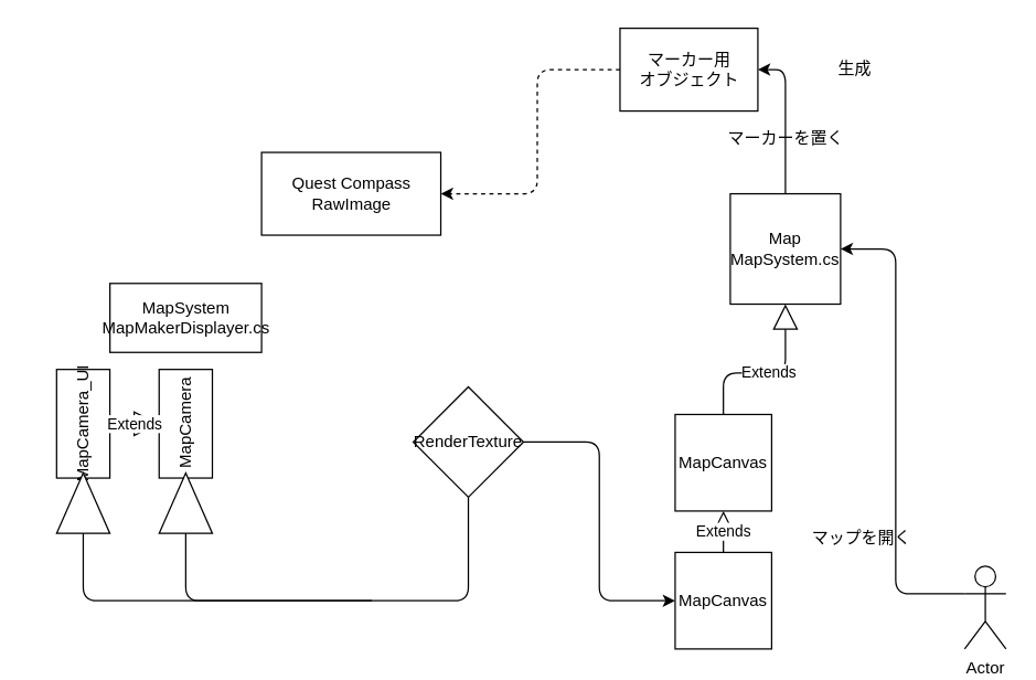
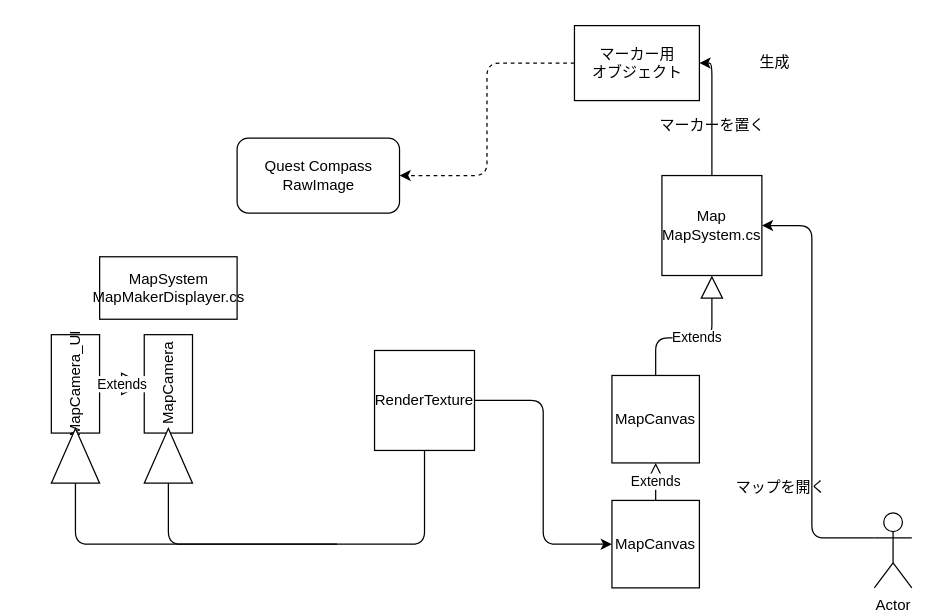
  <mxCell id="0" />
  <mxCell id="1" parent="0" />
  <mxCell id="2" value="MapSystem&lt;br&gt;MapMakerDisplayer.cs" style="html=1;" vertex="1" parent="1"><mxGeometry x="79" y="205" width="110" height="50" as="geometry" /></mxCell>
  <mxCell id="3" value="Actor" style="shape=umlActor;verticalLabelPosition=bottom;verticalAlign=top;html=1;" vertex="1" parent="1"><mxGeometry x="699" y="410" width="30" height="60" as="geometry" /></mxCell>
  <mxCell id="4" value="" style="group" vertex="1" connectable="0" parent="1"><mxGeometry x="99" y="285" width="70" height="70" as="geometry" /></mxCell>
  <mxCell id="5" value="MapCamera" style="rounded=0;whiteSpace=wrap;html=1;rotation=-90;" vertex="1" parent="4"><mxGeometry x="-4.375" y="2.414" width="78.75" height="38.621" as="geometry" /></mxCell>
  <mxCell id="6" value="" style="triangle;whiteSpace=wrap;html=1;rotation=-90;" vertex="1" parent="1"><mxGeometry x="112.125" y="345.001" width="43.75" height="38.621" as="geometry" /></mxCell>
  <mxCell id="7" value="Map&lt;br&gt;MapSystem.cs" style="whiteSpace=wrap;html=1;aspect=fixed;" vertex="1" parent="1"><mxGeometry x="529" y="140" width="80" height="80" as="geometry" /></mxCell>
  <mxCell id="8" value="" style="edgeStyle=elbowEdgeStyle;elbow=horizontal;endArrow=classic;html=1;exitX=0;exitY=0.333;exitDx=0;exitDy=0;exitPerimeter=0;entryX=1;entryY=0.5;entryDx=0;entryDy=0;" edge="1" parent="1" source="3" target="7"><mxGeometry width="50" height="50" relative="1" as="geometry"><mxPoint x="539" y="430" as="sourcePoint" /><mxPoint x="589" y="380" as="targetPoint" /><Array as="points"><mxPoint x="649" y="210" /><mxPoint x="569" y="400" /></Array></mxGeometry></mxCell>
  <mxCell id="9" value="マップを開く" style="text;html=1;align=center;verticalAlign=middle;resizable=0;points=[];autosize=1;strokeColor=none;fillColor=none;" vertex="1" parent="1"><mxGeometry x="579" y="380" width="90" height="20" as="geometry" /></mxCell>
  <mxCell id="10" value="" style="edgeStyle=elbowEdgeStyle;elbow=horizontal;endArrow=classic;html=1;exitX=1;exitY=0.5;exitDx=0;exitDy=0;entryX=0;entryY=0.5;entryDx=0;entryDy=0;startArrow=none;" edge="1" parent="1" source="15" target="13"><mxGeometry width="50" height="50" relative="1" as="geometry"><mxPoint x="299" y="350" as="sourcePoint" /><mxPoint x="349" y="300" as="targetPoint" /></mxGeometry></mxCell>
  <mxCell id="11" value="MapCanvas" style="whiteSpace=wrap;html=1;aspect=fixed;" vertex="1" parent="1"><mxGeometry x="489" y="300" width="70" height="70" as="geometry" /></mxCell>
  <mxCell id="12" value="Extends" style="endArrow=block;endSize=16;endFill=0;html=1;entryX=0.5;entryY=1;entryDx=0;entryDy=0;exitX=0.5;exitY=0;exitDx=0;exitDy=0;" edge="1" parent="1" source="11" target="7"><mxGeometry width="160" relative="1" as="geometry"><mxPoint x="339" y="450" as="sourcePoint" /><mxPoint x="499" y="450" as="targetPoint" /><Array as="points"><mxPoint x="524" y="270" /><mxPoint x="569" y="270" /></Array></mxGeometry></mxCell>
  <mxCell id="13" value="MapCanvas" style="whiteSpace=wrap;html=1;aspect=fixed;" vertex="1" parent="1"><mxGeometry x="489" y="400" width="70" height="70" as="geometry" /></mxCell>
  <mxCell id="14" value="Extends" style="endArrow=block;endSize=16;endFill=0;html=1;entryX=0.5;entryY=1;entryDx=0;entryDy=0;exitX=0.5;exitY=0;exitDx=0;exitDy=0;" edge="1" parent="1" source="13" target="11"><mxGeometry width="160" relative="1" as="geometry"><mxPoint x="339" y="450" as="sourcePoint" /><mxPoint x="499" y="450" as="targetPoint" /></mxGeometry></mxCell>
- <mxCell id="15" value="RenderTexture" style="rhombus;whiteSpace=wrap;html=1;aspect=fixed;" vertex="1" parent="1"><mxGeometry x="299" y="280" width="80" height="80" as="geometry" /></mxCell>
+ <mxCell id="15" value="RenderTexture" style="whiteSpace=wrap;html=1;aspect=fixed;" vertex="1" parent="1"><mxGeometry x="299" y="280" width="80" height="80" as="geometry" /></mxCell>
  <mxCell id="16" value="" style="edgeStyle=elbowEdgeStyle;elbow=horizontal;endArrow=none;html=1;exitX=0;exitY=0.5;exitDx=0;exitDy=0;entryX=0;entryY=0.5;entryDx=0;entryDy=0;" edge="1" parent="1" source="6"><mxGeometry width="50" height="50" relative="1" as="geometry"><mxPoint x="153.31" y="306.724" as="sourcePoint" /><mxPoint x="269" y="435" as="targetPoint" /><Array as="points"><mxPoint x="134" y="435" /></Array></mxGeometry></mxCell>
  <mxCell id="17" value="" style="group" vertex="1" connectable="0" parent="1"><mxGeometry x="24.63" y="285" width="70" height="70" as="geometry" /></mxCell>
  <mxCell id="18" value="MapCamera_UI" style="rounded=0;whiteSpace=wrap;html=1;rotation=-90;" vertex="1" parent="17"><mxGeometry x="-4.375" y="2.414" width="78.75" height="38.621" as="geometry" /></mxCell>
  <mxCell id="19" value="" style="triangle;whiteSpace=wrap;html=1;rotation=-90;" vertex="1" parent="1"><mxGeometry x="37.755" y="345.001" width="43.75" height="38.621" as="geometry" /></mxCell>
  <mxCell id="20" value="Extends" style="endArrow=block;endSize=16;endFill=0;html=1;exitX=0.5;exitY=1;exitDx=0;exitDy=0;" edge="1" parent="1" source="18" target="5"><mxGeometry width="160" relative="1" as="geometry"><mxPoint x="169" y="365" as="sourcePoint" /><mxPoint x="329" y="365" as="targetPoint" /></mxGeometry></mxCell>
  <mxCell id="21" value="" style="edgeStyle=elbowEdgeStyle;elbow=horizontal;endArrow=none;html=1;exitX=0;exitY=0.5;exitDx=0;exitDy=0;entryX=0.5;entryY=1;entryDx=0;entryDy=0;" edge="1" parent="1" source="19" target="15"><mxGeometry width="50" height="50" relative="1" as="geometry"><mxPoint x="163.31" y="316.724" as="sourcePoint" /><mxPoint x="269" y="435" as="targetPoint" /><Array as="points"><mxPoint x="60" y="435" /></Array></mxGeometry></mxCell>
- <mxCell id="22" value="Quest Compass&lt;br&gt;RawImage" style="html=1;" vertex="1" parent="1"><mxGeometry x="189" y="110" width="130" height="60" as="geometry" /></mxCell>
+ <mxCell id="22" value="Quest Compass&lt;br&gt;RawImage" style="html=1;rounded=1;" vertex="1" parent="1"><mxGeometry x="189" y="110" width="130" height="60" as="geometry" /></mxCell>
  <mxCell id="23" value="マーカーを置く" style="text;html=1;align=center;verticalAlign=middle;resizable=0;points=[];autosize=1;strokeColor=none;fillColor=none;" vertex="1" parent="1"><mxGeometry x="519" y="90" width="100" height="20" as="geometry" /></mxCell>
  <mxCell id="24" value="" style="edgeStyle=elbowEdgeStyle;elbow=horizontal;endArrow=classic;html=1;exitX=0.5;exitY=0;exitDx=0;exitDy=0;entryX=1;entryY=0.5;entryDx=0;entryDy=0;" edge="1" parent="1" source="7" target="25"><mxGeometry width="50" height="50" relative="1" as="geometry"><mxPoint x="709" y="440" as="sourcePoint" /><mxPoint x="619" y="190" as="targetPoint" /><Array as="points"><mxPoint x="569" y="70" /><mxPoint x="579" y="410" /></Array></mxGeometry></mxCell>
- <mxCell id="25" value="マーカー用&lt;br&gt;オブジェクト" style="html=1;" vertex="1" parent="1"><mxGeometry x="449" y="20" width="100" height="60" as="geometry" /></mxCell>
+ <mxCell id="25" value="マーカー用&lt;br&gt;オブジェクト" style="html=1;" vertex="1" parent="1"><mxGeometry x="459" y="20" width="100" height="60" as="geometry" /></mxCell>
  <mxCell id="26" value="生成" style="text;html=1;align=center;verticalAlign=middle;resizable=0;points=[];autosize=1;strokeColor=none;fillColor=none;" vertex="1" parent="1"><mxGeometry x="599" y="40" width="40" height="20" as="geometry" /></mxCell>
  <mxCell id="27" value="" style="edgeStyle=elbowEdgeStyle;elbow=horizontal;endArrow=classic;html=1;exitX=0;exitY=0.5;exitDx=0;exitDy=0;entryX=1;entryY=0.5;entryDx=0;entryDy=0;dashed=1;" edge="1" parent="1" source="25" target="22"><mxGeometry width="50" height="50" relative="1" as="geometry"><mxPoint x="579" y="150" as="sourcePoint" /><mxPoint x="559" y="60" as="targetPoint" /><Array as="points"><mxPoint x="389" y="90" /><mxPoint x="589" y="420" /></Array></mxGeometry></mxCell>
